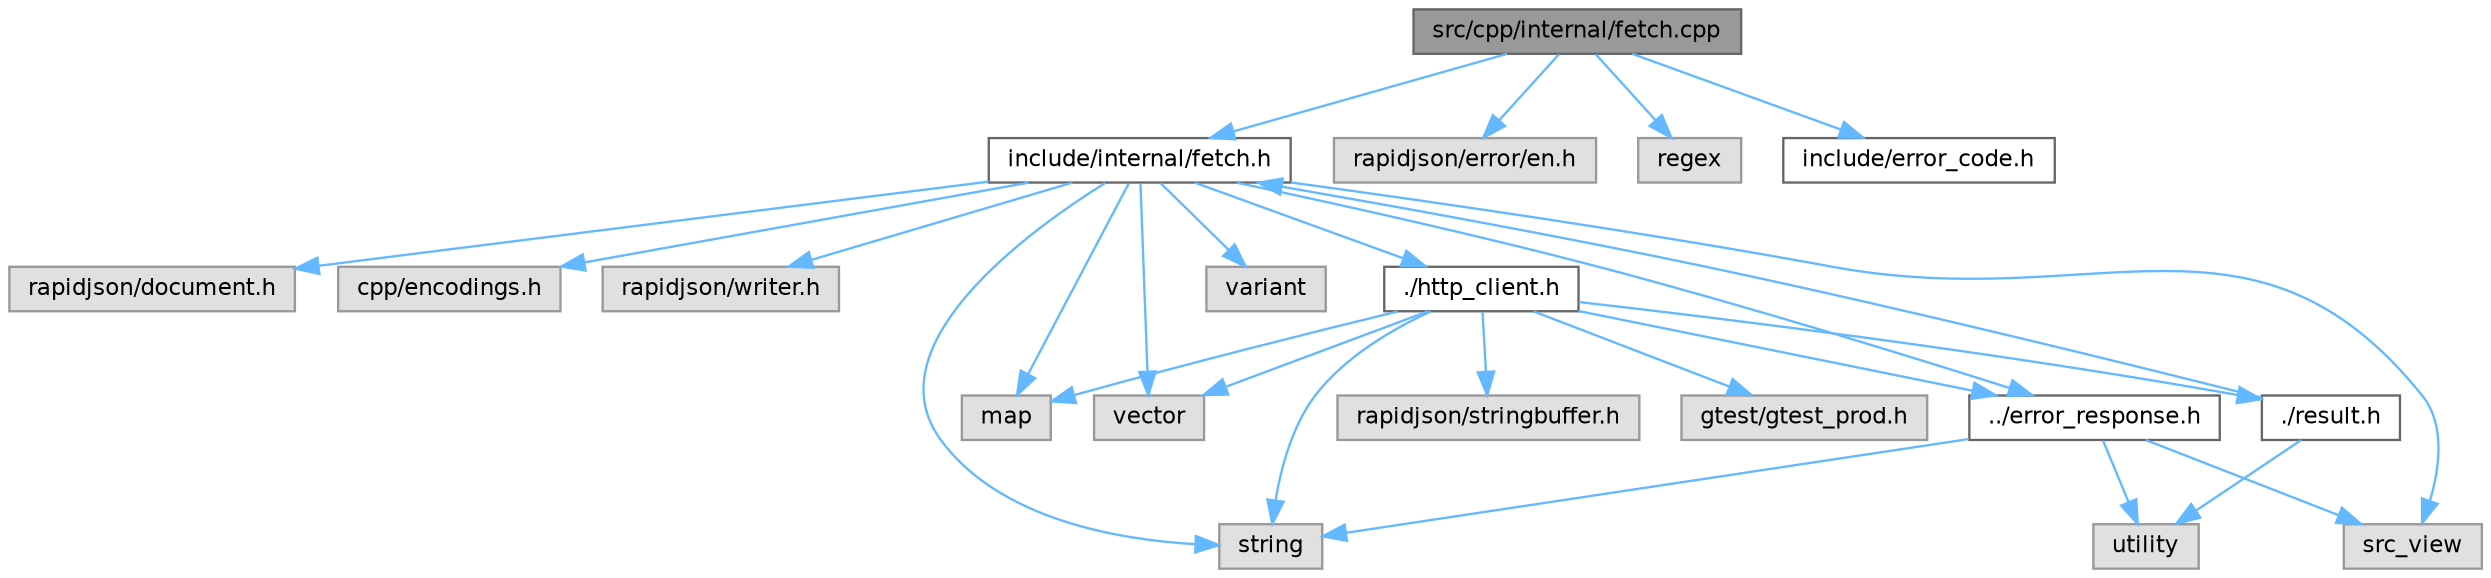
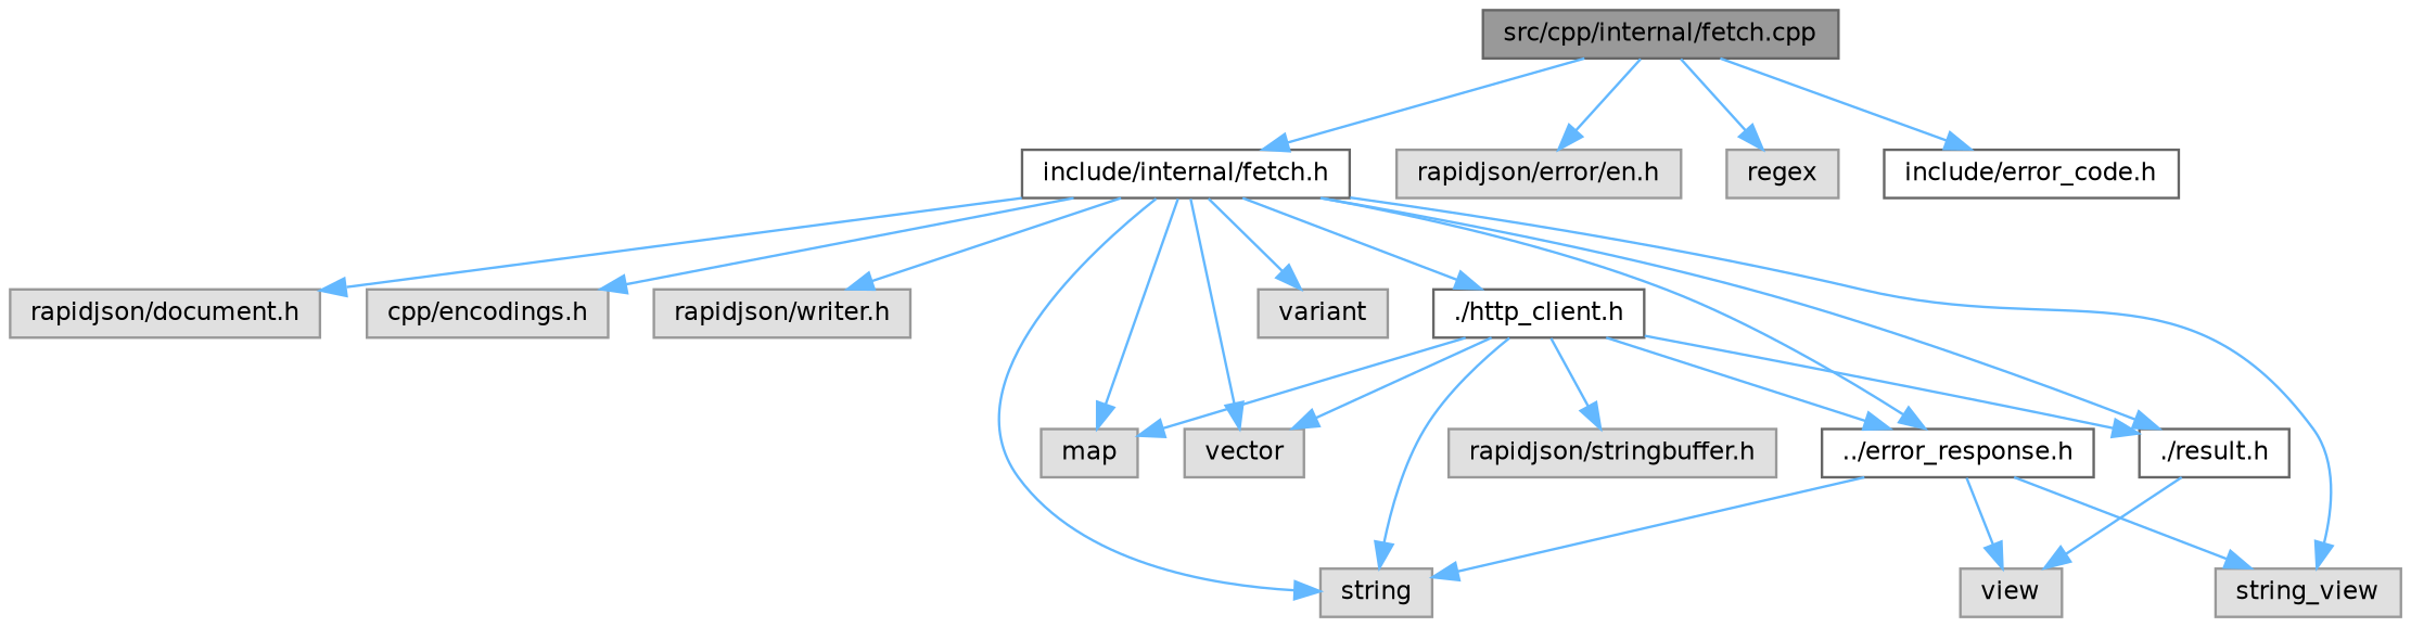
  digraph {
    node [color=grey60 fillcolor="#E0E0E0" fontname=Helvetica fontsize=10 shape=box style=filled]
    edge [color=steelblue1 fontname=Helvetica fontsize=10 labelfontname=Helvetica labelfontsize=10 style=solid]
    n1 [color=gray40 fillcolor=grey60 fontcolor=black height=0.2 label="src/cpp/internal/fetch.cpp" width=0.4]
    n2 [color=grey40 fillcolor=white height=0.2 label="include/internal/fetch.h" width=0.4]
    n3 [height=0.2 label="rapidjson/error/en.h" width=0.4]
    n4 [height=0.2 label=regex width=0.4]
    n5 [color=grey40 fillcolor=white height=0.2 label="include/error_code.h" width=0.4]
    n6 [height=0.2 label="rapidjson/document.h" width=0.4]
    n7 [height=0.2 label="cpp/encodings.h" width=0.4]
    n8 [height=0.2 label="rapidjson/writer.h" width=0.4]
    n9 [height=0.2 label=map width=0.4]
    n10 [height=0.2 label=string width=0.4]
-   n11 [height=0.2 label=src_view width=0.4]
+   n11 [height=0.2 label=string_view width=0.4]
    n12 [height=0.2 label=variant width=0.4]
    n13 [height=0.2 label=vector width=0.4]
    n14 [color=grey40 fillcolor=white height=0.2 label="./http_client.h" width=0.4]
    n15 [color=grey40 fillcolor=white height=0.2 label="../error_response.h" width=0.4]
    n16 [color=grey40 fillcolor=white height=0.2 label="./result.h" width=0.4]
    n17 [height=0.2 label="rapidjson/stringbuffer.h" width=0.4]
-   n18 [height=0.2 label="gtest/gtest_prod.h" width=0.4]
-   n19 [height=0.2 label=utility width=0.4]
+   n19 [height=0.2 label=view width=0.4]
    n1 -> n2
    n1 -> n3
    n1 -> n4
    n1 -> n5
    n2 -> n6
    n2 -> n7
    n2 -> n8
    n2 -> n9
    n2 -> n10
    n2 -> n11
    n2 -> n12
    n2 -> n13
    n2 -> n14
    n2 -> n15
-   n16 -> n2
+   n2 -> n16
    n14 -> n9
    n14 -> n10
    n14 -> n13
    n14 -> n15
    n14 -> n16
    n14 -> n17
-   n14 -> n18
    n15 -> n10
    n15 -> n11
    n15 -> n19
    n16 -> n19
  }
